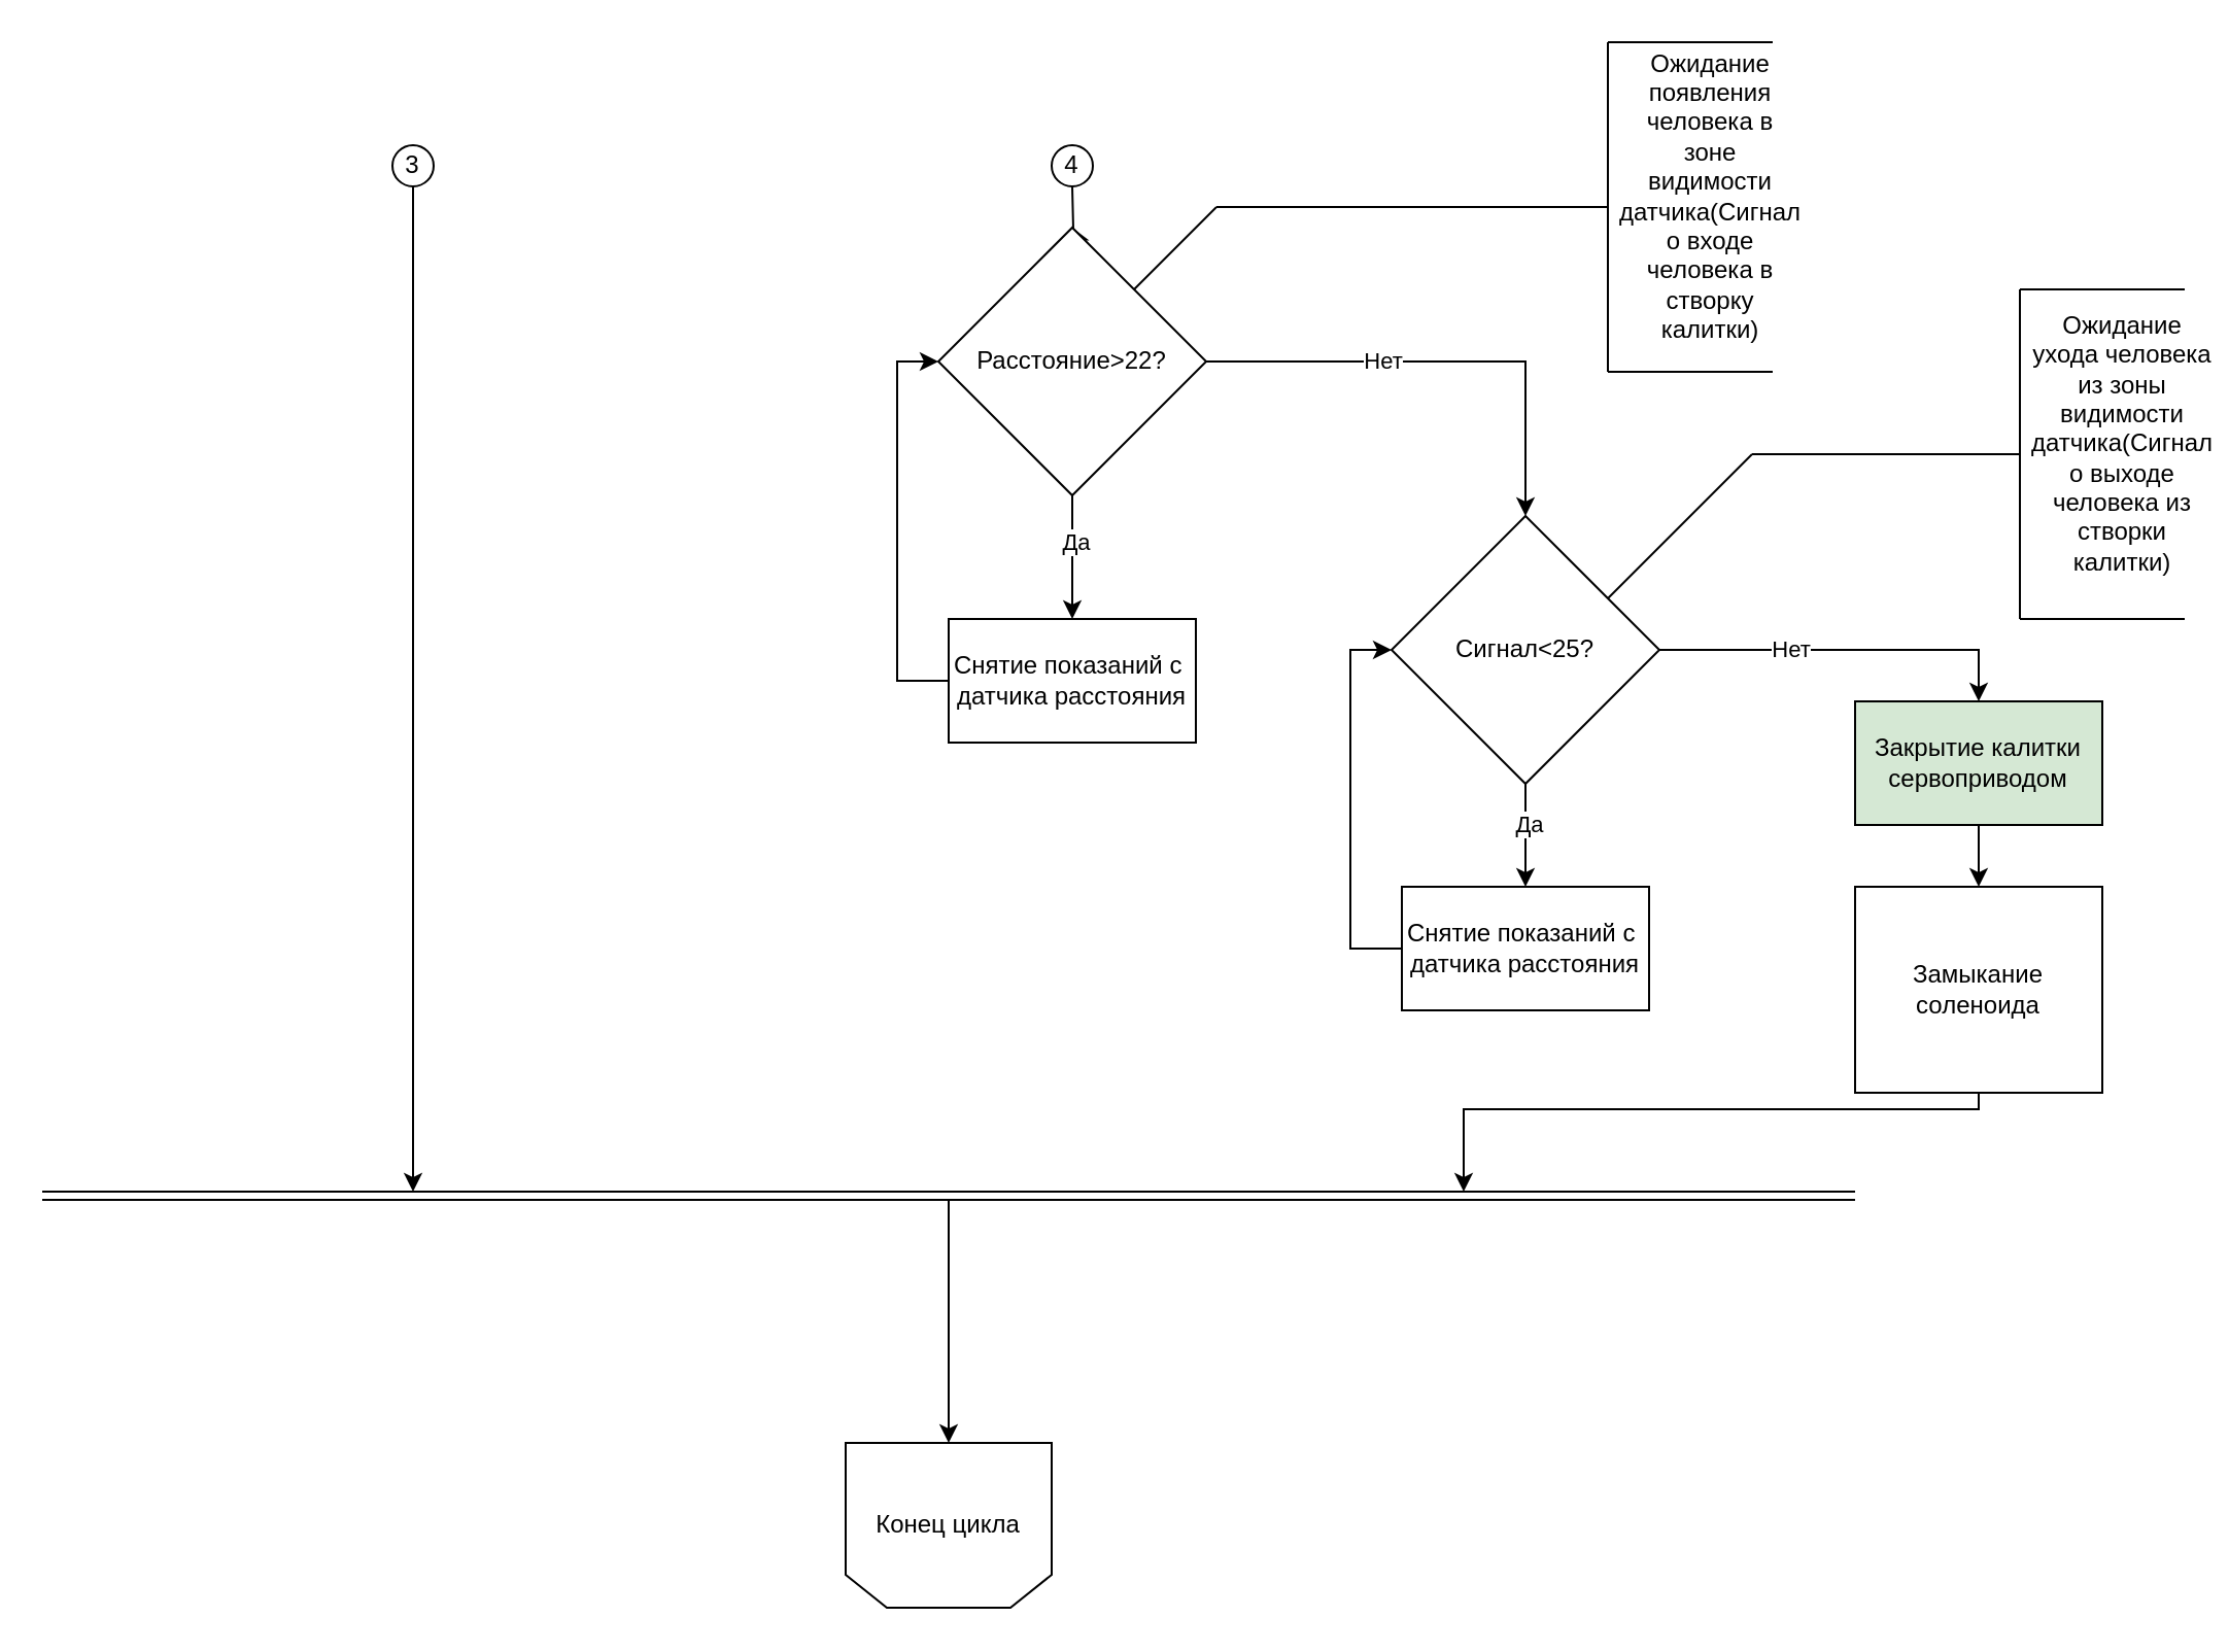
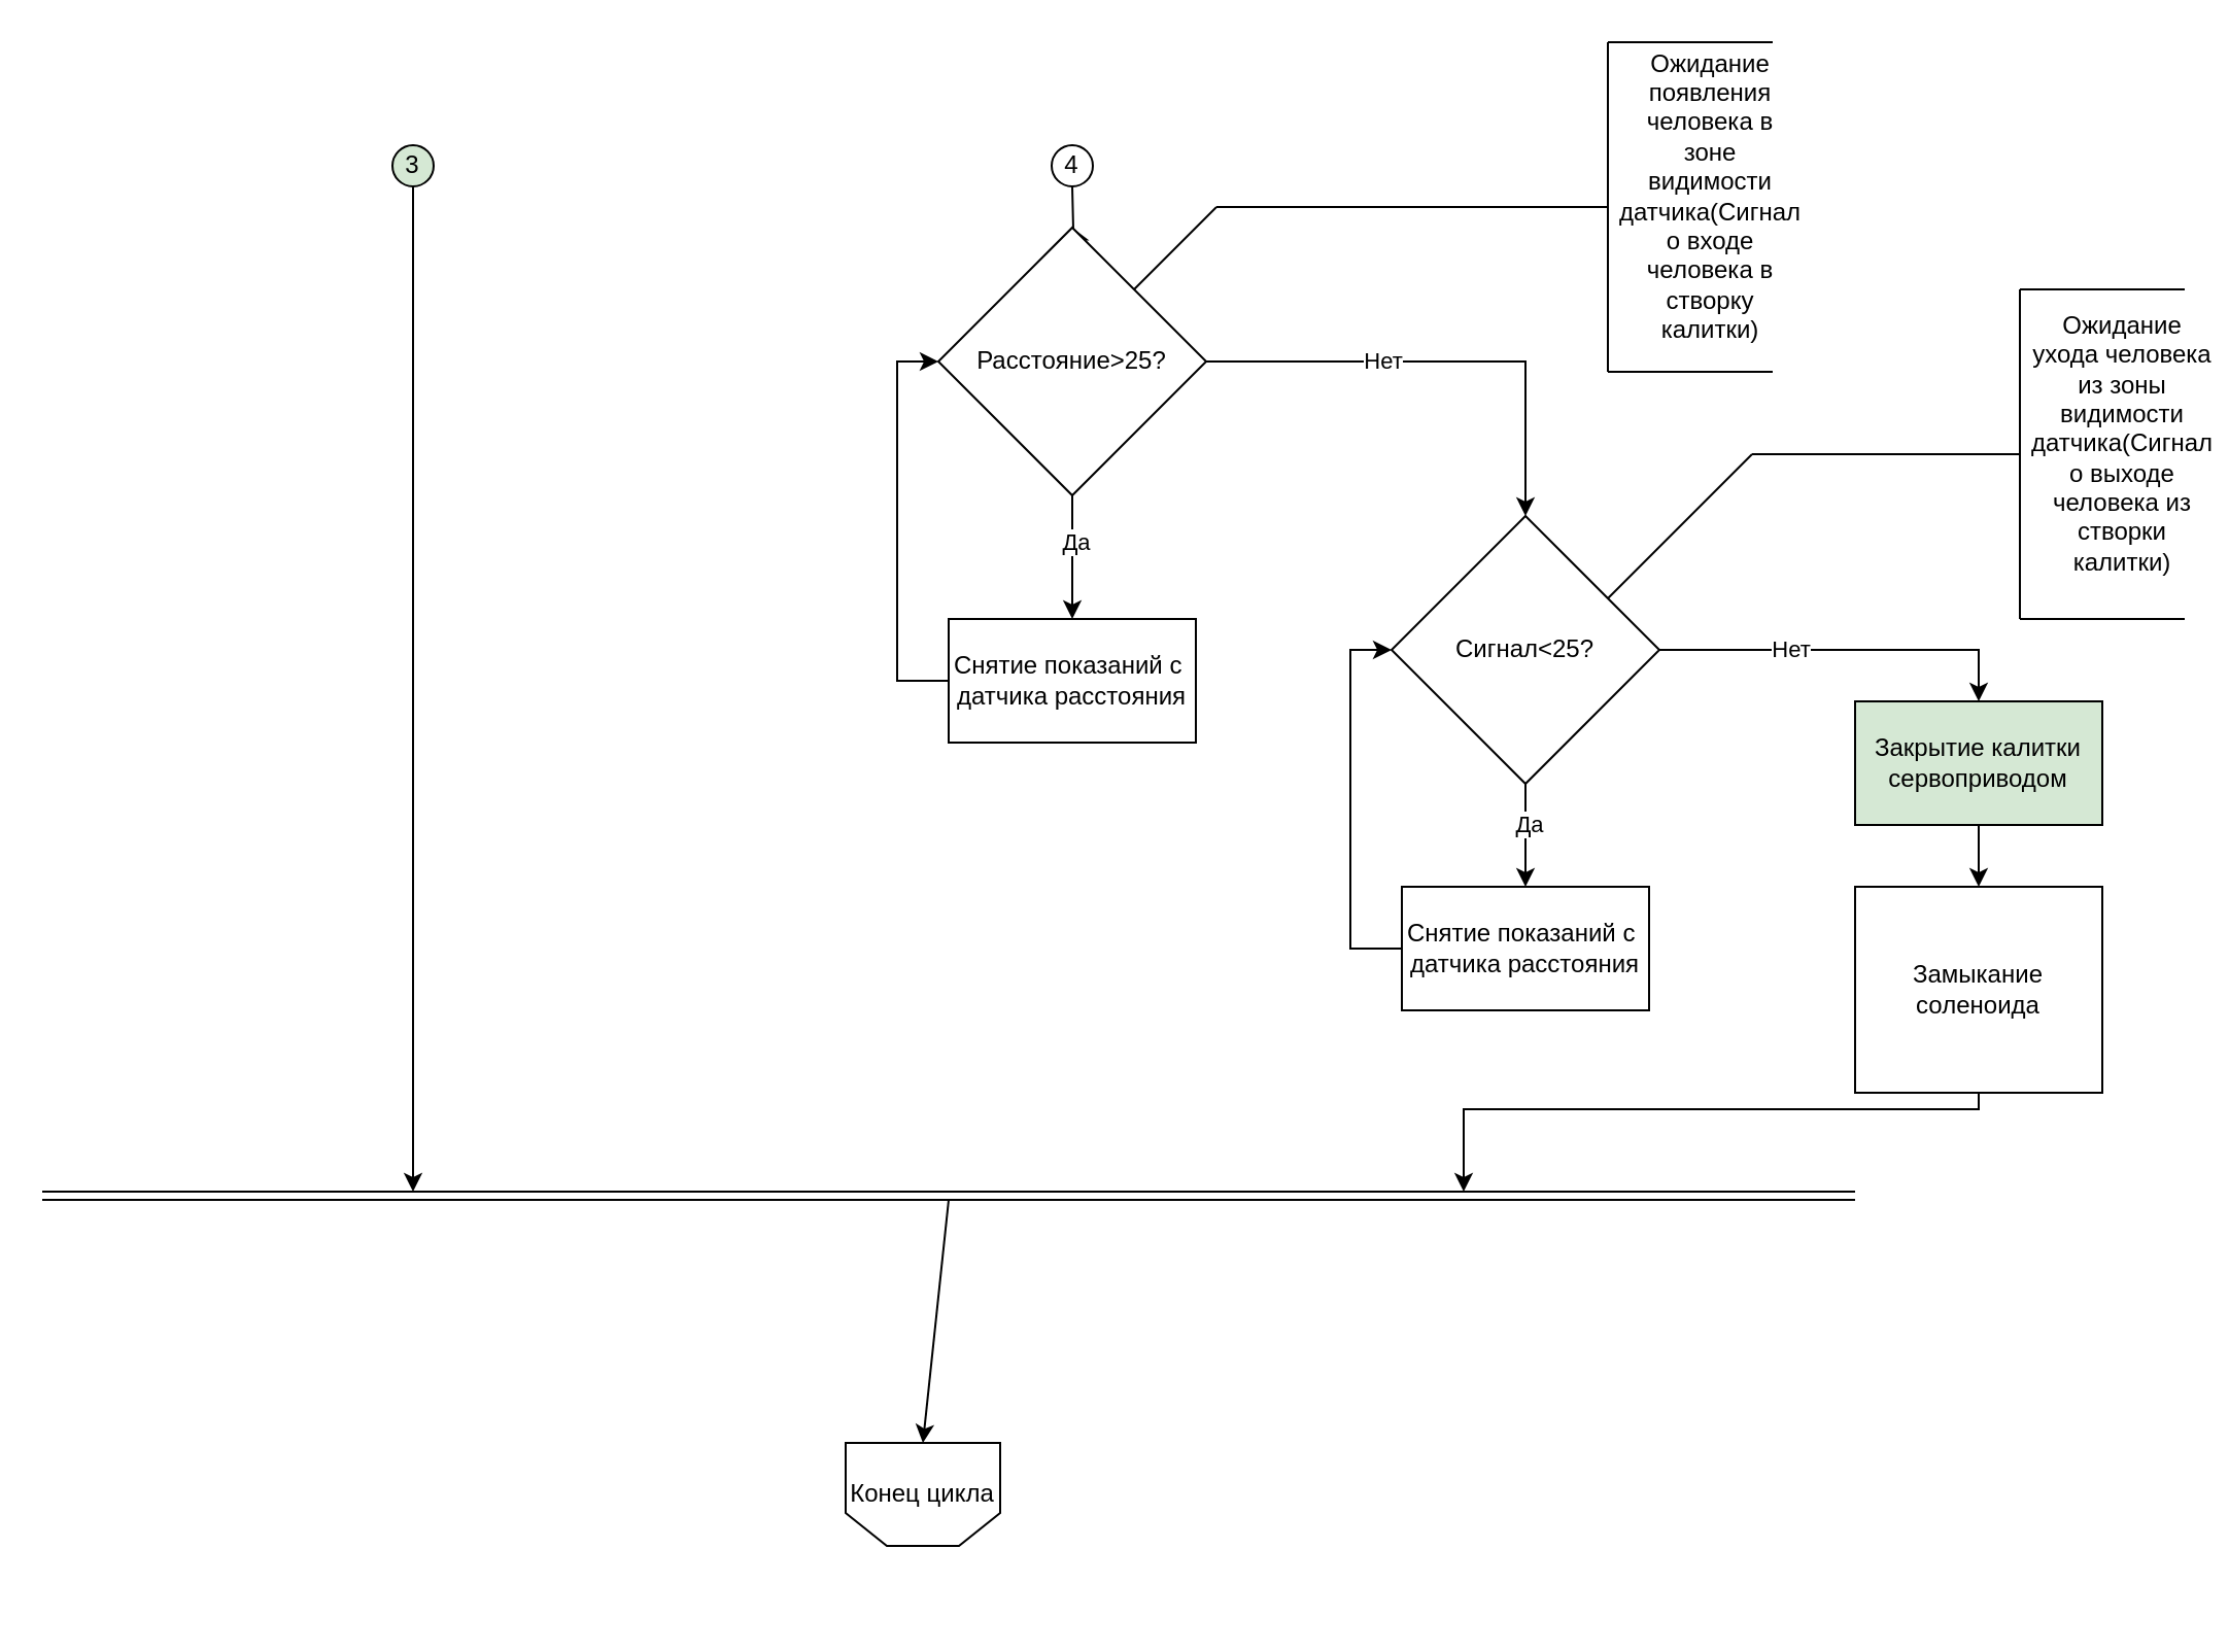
  <mxCell id="0" />
  <mxCell id="1" parent="0" />
  <mxCell id="2" value="" style="edgeStyle=orthogonalEdgeStyle;rounded=0;orthogonalLoop=1;jettySize=auto;html=1;" parent="1" target="7" edge="1"><mxGeometry relative="1" as="geometry"><mxPoint x="520" y="90" as="sourcePoint" /></mxGeometry></mxCell>
  <mxCell id="3" value="" style="edgeStyle=orthogonalEdgeStyle;rounded=0;orthogonalLoop=1;jettySize=auto;html=1;" parent="1" source="7" target="10" edge="1"><mxGeometry relative="1" as="geometry" /></mxCell>
  <mxCell id="4" value="Нет" style="edgeLabel;html=1;align=center;verticalAlign=middle;resizable=0;points=[];" parent="3" vertex="1" connectable="0"><mxGeometry x="-0.257" y="1" relative="1" as="geometry"><mxPoint as="offset" /></mxGeometry></mxCell>
  <mxCell id="5" style="edgeStyle=orthogonalEdgeStyle;rounded=0;orthogonalLoop=1;jettySize=auto;html=1;entryX=0.5;entryY=0;entryDx=0;entryDy=0;" parent="1" source="7" target="12" edge="1"><mxGeometry relative="1" as="geometry" /></mxCell>
  <mxCell id="6" value="Да" style="edgeLabel;html=1;align=center;verticalAlign=middle;resizable=0;points=[];" parent="5" vertex="1" connectable="0"><mxGeometry x="-0.262" y="1" relative="1" as="geometry"><mxPoint as="offset" /></mxGeometry></mxCell>
- <mxCell id="7" value="Расстояние&amp;gt;22?" style="rhombus;whiteSpace=wrap;html=1;" parent="1" vertex="1"><mxGeometry x="455" y="110" width="130" height="130" as="geometry" /></mxCell>
+ <mxCell id="7" value="Расстояние&amp;gt;25?" style="rhombus;whiteSpace=wrap;html=1;" parent="1" vertex="1"><mxGeometry x="455" y="110" width="130" height="130" as="geometry" /></mxCell>
  <mxCell id="8" style="edgeStyle=orthogonalEdgeStyle;rounded=0;orthogonalLoop=1;jettySize=auto;html=1;entryX=0.5;entryY=0;entryDx=0;entryDy=0;" parent="1" source="10" target="18" edge="1"><mxGeometry relative="1" as="geometry" /></mxCell>
  <mxCell id="9" value="Нет" style="edgeLabel;html=1;align=center;verticalAlign=middle;resizable=0;points=[];" parent="8" vertex="1" connectable="0"><mxGeometry x="-0.303" y="1" relative="1" as="geometry"><mxPoint as="offset" /></mxGeometry></mxCell>
  <mxCell id="10" value="Сигнал&amp;lt;25?" style="rhombus;whiteSpace=wrap;html=1;" parent="1" vertex="1"><mxGeometry x="675" y="250" width="130" height="130" as="geometry" /></mxCell>
  <mxCell id="11" style="edgeStyle=orthogonalEdgeStyle;rounded=0;orthogonalLoop=1;jettySize=auto;html=1;entryX=0;entryY=0.5;entryDx=0;entryDy=0;exitX=0;exitY=0.5;exitDx=0;exitDy=0;" parent="1" source="12" target="7" edge="1"><mxGeometry relative="1" as="geometry" /></mxCell>
  <mxCell id="12" value="Снятие показаний с&amp;nbsp; датчика расстояния" style="rounded=0;whiteSpace=wrap;html=1;" parent="1" vertex="1"><mxGeometry y="300" width="120" height="60" as="geometry" x="460" /></mxCell>
  <mxCell id="13" style="edgeStyle=orthogonalEdgeStyle;rounded=0;orthogonalLoop=1;jettySize=auto;html=1;entryX=0;entryY=0.5;entryDx=0;entryDy=0;exitX=0;exitY=0.5;exitDx=0;exitDy=0;" parent="1" source="14" target="10" edge="1"><mxGeometry relative="1" as="geometry" /></mxCell>
  <mxCell id="14" value="Снятие показаний с&amp;nbsp; датчика расстояния" style="rounded=0;whiteSpace=wrap;html=1;" parent="1" vertex="1"><mxGeometry x="680" y="430" width="120" height="60" as="geometry" /></mxCell>
  <mxCell id="15" style="edgeStyle=orthogonalEdgeStyle;rounded=0;orthogonalLoop=1;jettySize=auto;html=1;entryX=0.5;entryY=0;entryDx=0;entryDy=0;" parent="1" source="10" target="14" edge="1"><mxGeometry relative="1" as="geometry" /></mxCell>
  <mxCell id="16" value="Да" style="edgeLabel;html=1;align=center;verticalAlign=middle;resizable=0;points=[];" parent="15" vertex="1" connectable="0"><mxGeometry x="-0.259" y="1" relative="1" as="geometry"><mxPoint as="offset" /></mxGeometry></mxCell>
  <mxCell id="17" value="" style="edgeStyle=orthogonalEdgeStyle;rounded=0;orthogonalLoop=1;jettySize=auto;html=1;" parent="1" source="18" target="33" edge="1"><mxGeometry relative="1" as="geometry" /></mxCell>
  <mxCell id="18" value="Закрытие калитки сервоприводом" style="rounded=0;whiteSpace=wrap;html=1;fillColor=#d5e8d4;" parent="1" vertex="1"><mxGeometry x="900" y="340" width="120" height="60" as="geometry" /></mxCell>
- <mxCell id="19" value="Конец цикла" style="shape=loopLimit;whiteSpace=wrap;html=1;direction=west;" parent="1" vertex="1"><mxGeometry x="410" y="700" width="100" height="80" as="geometry" /></mxCell>
+ <mxCell id="19" value="Конец цикла" style="shape=loopLimit;whiteSpace=wrap;html=1;direction=west;" parent="1" vertex="1"><mxGeometry x="410" y="700" width="75" height="50" as="geometry" /></mxCell>
  <mxCell id="20" value="" style="endArrow=none;html=1;rounded=0;" parent="1" edge="1"><mxGeometry width="50" height="50" relative="1" as="geometry"><mxPoint x="550" y="140" as="sourcePoint" /><mxPoint x="590" y="100" as="targetPoint" /></mxGeometry></mxCell>
  <mxCell id="21" value="" style="endArrow=none;html=1;rounded=0;" parent="1" edge="1"><mxGeometry width="50" height="50" relative="1" as="geometry"><mxPoint x="590" y="100" as="sourcePoint" /><mxPoint x="780" y="100" as="targetPoint" /></mxGeometry></mxCell>
  <mxCell id="22" value="" style="endArrow=none;html=1;rounded=0;" parent="1" edge="1"><mxGeometry width="50" height="50" relative="1" as="geometry"><mxPoint x="780" y="180" as="sourcePoint" /><mxPoint x="780" y="20" as="targetPoint" /><Array as="points"><mxPoint x="780" y="90" /></Array></mxGeometry></mxCell>
  <mxCell id="23" value="Ожидание появления человека в зоне видимости датчика(Сигнал о входе человека в створку калитки)" style="text;html=1;align=center;verticalAlign=middle;whiteSpace=wrap;rounded=0;" parent="1" vertex="1"><mxGeometry x="800" y="80" width="60" height="30" as="geometry" /></mxCell>
  <mxCell id="24" value="" style="endArrow=none;html=1;rounded=0;" parent="1" edge="1"><mxGeometry width="50" height="50" relative="1" as="geometry"><mxPoint x="780" y="20" as="sourcePoint" /><mxPoint x="860" y="20" as="targetPoint" /></mxGeometry></mxCell>
  <mxCell id="25" value="" style="endArrow=none;html=1;rounded=0;" parent="1" edge="1"><mxGeometry width="50" height="50" relative="1" as="geometry"><mxPoint x="780" y="180" as="sourcePoint" /><mxPoint x="860" y="180" as="targetPoint" /></mxGeometry></mxCell>
  <mxCell id="26" value="" style="endArrow=none;html=1;rounded=0;" parent="1" edge="1"><mxGeometry width="50" height="50" relative="1" as="geometry"><mxPoint x="780" y="290" as="sourcePoint" /><mxPoint x="850" y="220" as="targetPoint" /></mxGeometry></mxCell>
  <mxCell id="27" value="" style="endArrow=none;html=1;rounded=0;" parent="1" edge="1"><mxGeometry width="50" height="50" relative="1" as="geometry"><mxPoint x="850" y="220" as="sourcePoint" /><mxPoint x="980" y="220" as="targetPoint" /></mxGeometry></mxCell>
  <mxCell id="28" value="" style="endArrow=none;html=1;rounded=0;" parent="1" edge="1"><mxGeometry width="50" height="50" relative="1" as="geometry"><mxPoint x="980" y="300" as="sourcePoint" /><mxPoint x="980" y="140" as="targetPoint" /><Array as="points"><mxPoint x="980" y="220" /></Array></mxGeometry></mxCell>
  <mxCell id="29" value="" style="endArrow=none;html=1;rounded=0;" parent="1" edge="1"><mxGeometry width="50" height="50" relative="1" as="geometry"><mxPoint x="980" y="300" as="sourcePoint" /><mxPoint x="1060" y="300" as="targetPoint" /></mxGeometry></mxCell>
  <mxCell id="30" value="" style="endArrow=none;html=1;rounded=0;" parent="1" edge="1"><mxGeometry width="50" height="50" relative="1" as="geometry"><mxPoint x="980" y="140" as="sourcePoint" /><mxPoint x="1060" y="140" as="targetPoint" /></mxGeometry></mxCell>
  <mxCell id="31" value="Ожидание ухода человека из зоны видимости датчика(Сигнал о выходе человека из створки калитки)" style="text;html=1;align=center;verticalAlign=middle;whiteSpace=wrap;rounded=0;" parent="1" vertex="1"><mxGeometry x="1000" y="200" width="60" height="30" as="geometry" /></mxCell>
  <mxCell id="32" style="edgeStyle=orthogonalEdgeStyle;rounded=0;orthogonalLoop=1;jettySize=auto;html=1;exitX=0.5;exitY=1;exitDx=0;exitDy=0;" parent="1" source="33" edge="1"><mxGeometry relative="1" as="geometry"><mxPoint x="710" y="578" as="targetPoint" /><mxPoint x="960" y="488" as="sourcePoint" /><Array as="points"><mxPoint x="960" y="538" /><mxPoint x="710" y="538" /></Array></mxGeometry></mxCell>
  <mxCell id="33" value="Замыкание соленоида" style="rounded=0;whiteSpace=wrap;html=1;" parent="1" vertex="1"><mxGeometry x="900" y="430" width="120" height="100" as="geometry" /></mxCell>
  <mxCell id="34" value="" style="shape=link;html=1;rounded=0;" parent="1" edge="1"><mxGeometry width="100" relative="1" as="geometry"><mxPoint x="20" y="580" as="sourcePoint" /><mxPoint x="900" y="580" as="targetPoint" /></mxGeometry></mxCell>
  <mxCell id="35" style="edgeStyle=orthogonalEdgeStyle;rounded=0;orthogonalLoop=1;jettySize=auto;html=1;" parent="1" edge="1"><mxGeometry relative="1" as="geometry"><mxPoint x="200" y="578" as="targetPoint" /><mxPoint x="200" y="90" as="sourcePoint" /><Array as="points"><mxPoint x="200" y="578" /></Array></mxGeometry></mxCell>
  <mxCell id="36" value="" style="endArrow=classic;html=1;rounded=0;entryX=0.5;entryY=1;entryDx=0;entryDy=0;" parent="1" target="19" edge="1"><mxGeometry width="50" height="50" relative="1" as="geometry"><mxPoint y="582" as="sourcePoint" x="460" /><mxPoint y="692" as="targetPoint" x="460" /></mxGeometry></mxCell>
- <mxCell id="37" value="3" style="ellipse;whiteSpace=wrap;html=1;aspect=fixed;" vertex="1" parent="1"><mxGeometry x="190" y="70" width="20" height="20" as="geometry" /></mxCell>
+ <mxCell id="37" value="3" style="ellipse;whiteSpace=wrap;html=1;aspect=fixed;fillColor=#d5e8d4;" vertex="1" parent="1"><mxGeometry x="190" y="70" width="20" height="20" as="geometry" /></mxCell>
  <mxCell id="38" value="4" style="ellipse;whiteSpace=wrap;html=1;aspect=fixed;" vertex="1" parent="1"><mxGeometry x="510" y="70" width="20" height="20" as="geometry" /></mxCell>
